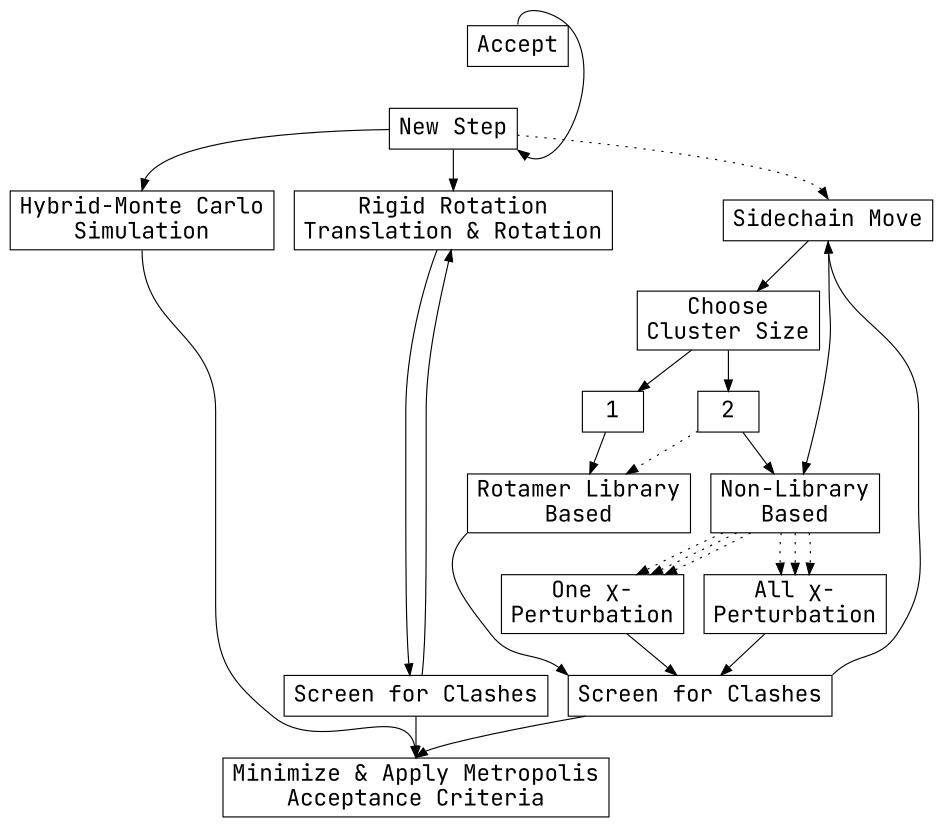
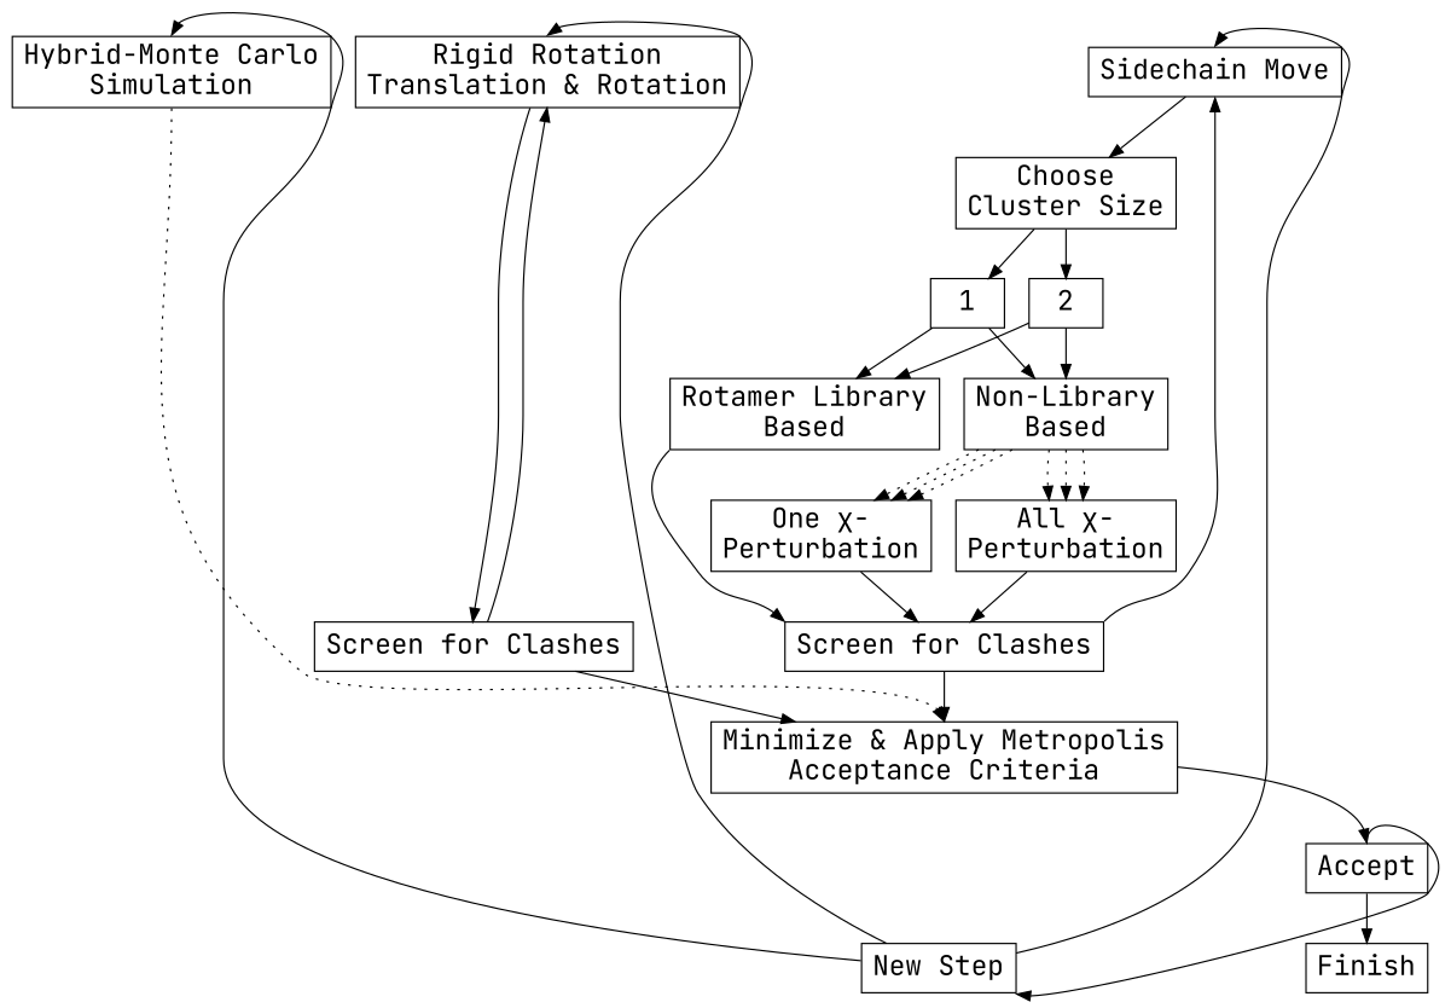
  digraph {
    fontname="JetBrains Mono"
    ordering=out
    node [fontname="JetBrains Mono" fontsize=20 shape=record]
    edge [fontname="JetBrains Mono"]
    n1 [label="Hybrid-Monte Carlo\nSimulation"]
    n2 [label="Rigid Rotation\nTranslation & Rotation"]
    n3 [label="Sidechain Move"]
    n4 [label="Screen for Clashes"]
    n5 [label="Screen for Clashes"]
    n6 [label="Rotamer Library\nBased"]
    n7 [label="Non-Library\nBased"]
    n8 [label="One &chi;-\nPerturbation"]
    n9 [label="All &chi;-\nPerturbation"]
    n10 [label=1]
    n11 [label=2]
    n12 [label="Minimize & Apply Metropolis\nAcceptance Criteria"]
    n13 [label="Choose\nCluster Size" shape=box]
    n14 [label="New Step"]
    n15 [label=Accept]
+   n16 [label=Finish]
    subgraph sub_1 {
      rank=same
      n1
      n2
      n3
    }
    subgraph sub_2 {
      rank=same
      n4
      n5
    }
    subgraph sub_3 {
      n3
      n5
      n6
      n7
      n8
      n9
      n10
      n11
    }
    subgraph sub_4 {
      n2
      n4
    }
    subgraph sub_5 {
      n1
    }
-   n1 -> n12 [headport=n tailport=s]
+   n1 -> n12 [headport=n tailport=s style=dotted]
    n2 -> n4
    n3 -> n13
    n4 -> n2
    n4 -> n12
    n5 -> n3 [headport=s tailport=ne]
    n5 -> n12 [headport=n]
    n6 -> n5 [headport=nw tailport=sw]
    n7 -> n8 [style=dotted]
    n7 -> n8 [style=dotted]
    n7 -> n8 [style=dotted]
    n7 -> n9 [style=dotted]
    n7 -> n9 [style=dotted]
    n7 -> n9 [style=dotted]
    n8 -> n5
    n9 -> n5
    n10 -> n6
-   n3 -> n7
-   n11 -> n6 [style=dotted]
+   n10 -> n7
+   n11 -> n6
    n11 -> n7
+   n12 -> n15 [headport=n]
    n13 -> n10
    n13 -> n11
    n14 -> n1 [headport=n]
    n14 -> n2 [headport=n]
-   n14 -> n3 [headport=n style=dotted]
+   n14 -> n3 [headport=n]
    n15 -> n14 [headport=se tailport=n]
+   n15 -> n16 [headport=n tailport=s]
  }
